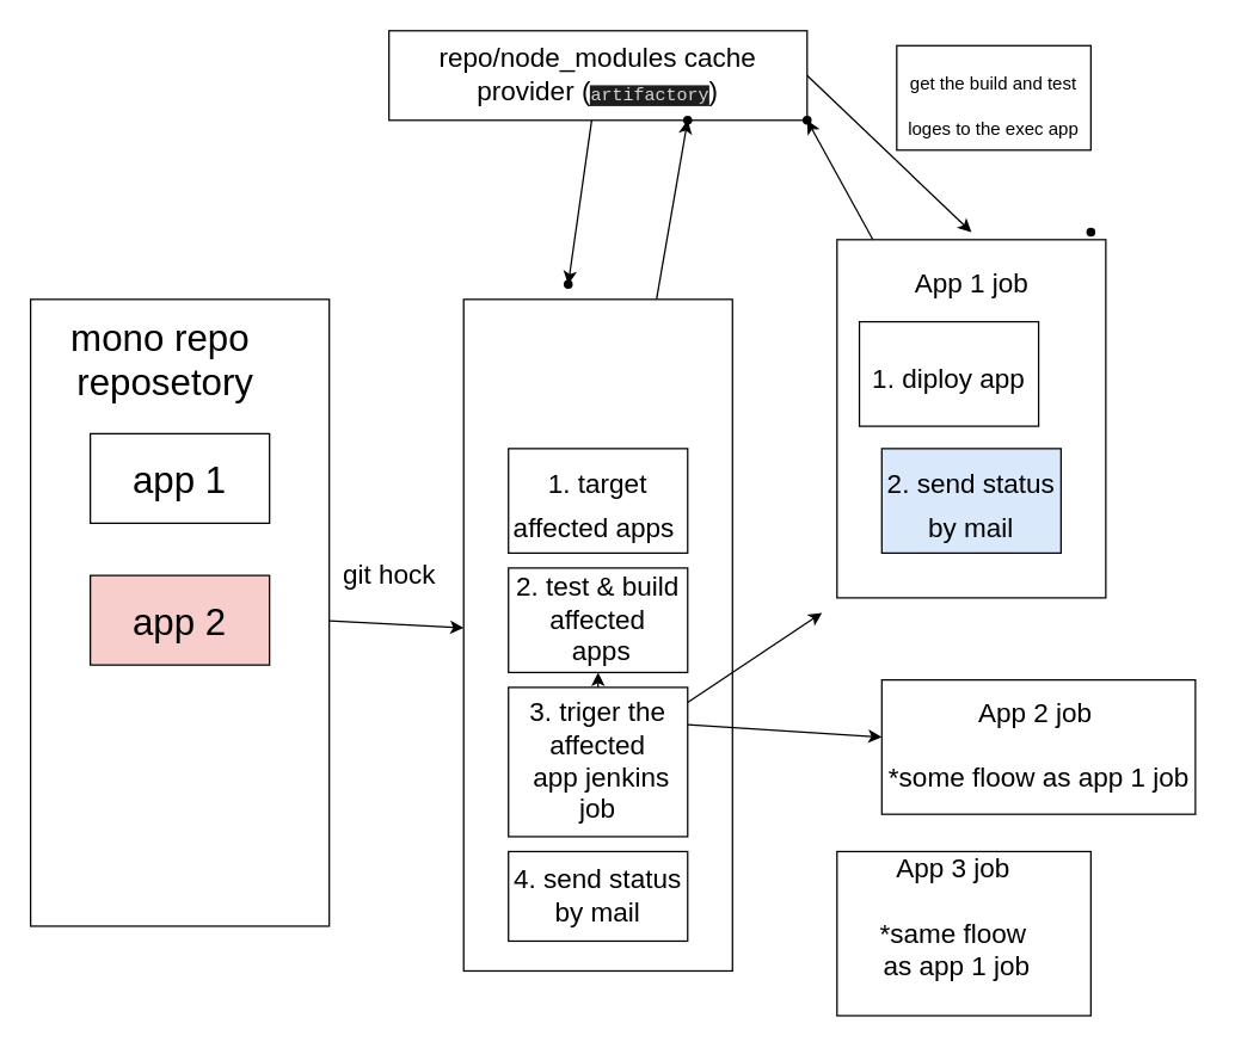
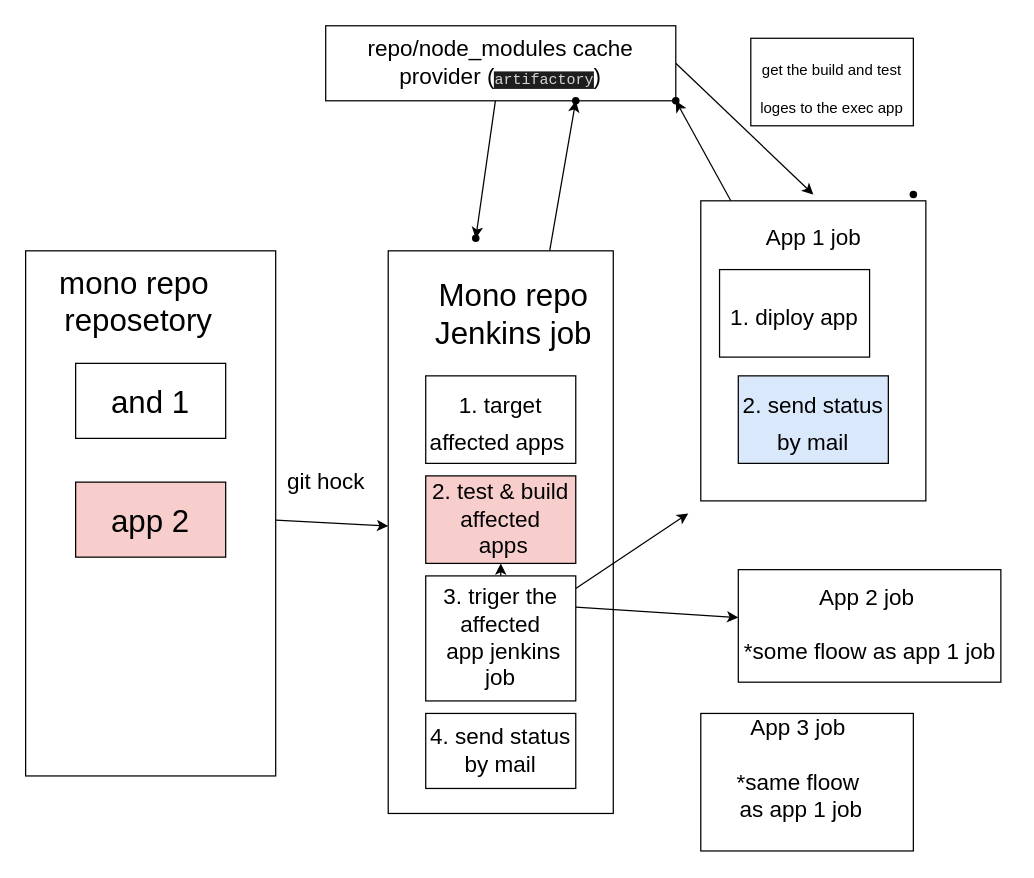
  <mxCell id="0" />
  <mxCell id="1" parent="0" />
  <mxCell id="2" value="" style="edgeStyle=none;html=1;fontSize=18;" edge="1" parent="1" source="3" target="8"><mxGeometry relative="1" as="geometry" /></mxCell>
  <mxCell id="3" value="" style="whiteSpace=wrap;html=1;" vertex="1" parent="1"><mxGeometry x="20" y="200" width="200" height="420" as="geometry" /></mxCell>
- <mxCell id="4" value="app 1" style="whiteSpace=wrap;html=1;fontSize=25;" vertex="1" parent="1"><mxGeometry x="60" y="290" width="120" height="60" as="geometry" /></mxCell>
+ <mxCell id="4" value="and 1" style="whiteSpace=wrap;html=1;fontSize=25;" vertex="1" parent="1"><mxGeometry x="60" y="290" width="120" height="60" as="geometry" /></mxCell>
  <mxCell id="5" value="&lt;span&gt;mono repo&amp;nbsp;&lt;br&gt;reposetory&lt;br&gt;&lt;/span&gt;" style="text;html=1;resizable=0;autosize=1;align=center;verticalAlign=middle;points=[];fillColor=none;strokeColor=none;rounded=0;fontSize=25;" vertex="1" parent="1"><mxGeometry x="40" y="205" width="140" height="70" as="geometry" /></mxCell>
  <mxCell id="6" value="app 2" style="whiteSpace=wrap;html=1;fontSize=25;fillColor=#f8cecc;" vertex="1" parent="1"><mxGeometry x="60" y="385" width="120" height="60" as="geometry" /></mxCell>
  <mxCell id="7" value="" style="edgeStyle=none;html=1;fontSize=18;" edge="1" parent="1" source="8" target="22"><mxGeometry relative="1" as="geometry" /></mxCell>
  <mxCell id="8" value="" style="whiteSpace=wrap;html=1;fontSize=25;" vertex="1" parent="1"><mxGeometry x="310" y="200" width="180" height="450" as="geometry" /></mxCell>
+ <mxCell id="9" value="Mono repo&lt;br&gt;Jenkins job" style="text;html=1;resizable=0;autosize=1;align=center;verticalAlign=middle;points=[];fillColor=none;strokeColor=none;rounded=0;fontSize=25;" vertex="1" parent="1"><mxGeometry x="340" y="215" width="140" height="70" as="geometry" /></mxCell>
  <mxCell id="10" value="&lt;font style=&quot;font-size: 18px&quot;&gt;1. target affected apps&amp;nbsp;&lt;/font&gt;" style="whiteSpace=wrap;html=1;fontSize=25;" vertex="1" parent="1"><mxGeometry x="340" y="300" width="120" height="70" as="geometry" /></mxCell>
  <mxCell id="11" value="" style="edgeStyle=none;html=1;fontSize=18;" edge="1" parent="1" source="14" target="20"><mxGeometry relative="1" as="geometry" /></mxCell>
  <mxCell id="12" value="" style="edgeStyle=none;html=1;fontSize=18;exitX=1;exitY=0.25;exitDx=0;exitDy=0;" edge="1" parent="1" source="14" target="28"><mxGeometry relative="1" as="geometry" /></mxCell>
  <mxCell id="13" value="" style="edgeStyle=none;html=1;fontSize=18;" edge="1" parent="1" source="14"><mxGeometry relative="1" as="geometry"><mxPoint x="550" y="410" as="targetPoint" /></mxGeometry></mxCell>
  <mxCell id="14" value="3. triger the affected&lt;br&gt;&amp;nbsp;app jenkins job" style="whiteSpace=wrap;html=1;fontSize=18;" vertex="1" parent="1"><mxGeometry x="340" y="460" width="120" height="100" as="geometry" /></mxCell>
  <mxCell id="15" value="4. send status by mail" style="whiteSpace=wrap;html=1;fontSize=18;" vertex="1" parent="1"><mxGeometry x="340" y="570" width="120" height="60" as="geometry" /></mxCell>
  <mxCell id="16" value="git hock" style="text;html=1;resizable=0;autosize=1;align=center;verticalAlign=middle;points=[];fillColor=none;strokeColor=none;rounded=0;fontSize=18;" vertex="1" parent="1"><mxGeometry x="220" y="370" width="80" height="30" as="geometry" /></mxCell>
  <mxCell id="17" value="" style="edgeStyle=none;html=1;fontSize=18;" edge="1" parent="1" source="19" target="21"><mxGeometry relative="1" as="geometry" /></mxCell>
  <mxCell id="18" value="" style="edgeStyle=none;html=1;fontSize=25;exitX=1;exitY=0.5;exitDx=0;exitDy=0;" edge="1" parent="1" source="19"><mxGeometry relative="1" as="geometry"><mxPoint x="650" y="155" as="targetPoint" /></mxGeometry></mxCell>
  <mxCell id="19" value="repo/node_modules cache provider (&lt;span style=&quot;background-color: rgb(30 , 30 , 30) ; color: rgb(212 , 212 , 212) ; font-family: &amp;#34;menlo&amp;#34; , &amp;#34;monaco&amp;#34; , &amp;#34;courier new&amp;#34; , monospace ; font-size: 12px&quot;&gt;artifactory&lt;/span&gt;&lt;span&gt;)&lt;/span&gt;" style="whiteSpace=wrap;html=1;fontSize=18;" vertex="1" parent="1"><mxGeometry x="260" y="20" width="280" height="60" as="geometry" /></mxCell>
- <mxCell id="20" value="2. test &amp;amp; build affected&lt;br&gt;&amp;nbsp;apps" style="whiteSpace=wrap;html=1;fontSize=18;" vertex="1" parent="1"><mxGeometry x="340" y="380" width="120" height="70" as="geometry" /></mxCell>
+ <mxCell id="20" value="2. test &amp;amp; build affected&lt;br&gt;&amp;nbsp;apps" style="whiteSpace=wrap;html=1;fontSize=18;fillColor=#f8cecc;" vertex="1" parent="1"><mxGeometry x="340" y="380" width="120" height="70" as="geometry" /></mxCell>
  <mxCell id="21" value="" style="shape=waypoint;sketch=0;size=6;pointerEvents=1;points=[];fillColor=default;resizable=0;rotatable=0;perimeter=centerPerimeter;snapToPoint=1;fontSize=18;" vertex="1" parent="1"><mxGeometry x="360" y="170" width="40" height="40" as="geometry" /></mxCell>
  <mxCell id="22" value="" style="shape=waypoint;sketch=0;size=6;pointerEvents=1;points=[];fillColor=default;resizable=0;rotatable=0;perimeter=centerPerimeter;snapToPoint=1;fontSize=25;" vertex="1" parent="1"><mxGeometry x="440" y="60" width="40" height="40" as="geometry" /></mxCell>
  <mxCell id="23" value="" style="edgeStyle=none;html=1;fontSize=25;" edge="1" parent="1" source="24" target="33"><mxGeometry relative="1" as="geometry" /></mxCell>
  <mxCell id="24" value="&lt;span style=&quot;color: rgba(0 , 0 , 0 , 0) ; font-family: monospace ; font-size: 0px&quot;&gt;%3CmxGraphModel%3E%3Croot%3E%3CmxCell%20id%3D%220%22%2F%3E%3CmxCell%20id%3D%221%22%20parent%3D%220%22%2F%3E%3CmxCell%20id%3D%222%22%20value%3D%22%26lt%3Bfont%20style%3D%26quot%3Bfont-size%3A%2018px%26quot%3B%26gt%3B1.%20target%20affected%20apps%26amp%3Bnbsp%3B%26lt%3B%2Ffont%26gt%3B%22%20style%3D%22whiteSpace%3Dwrap%3Bhtml%3D1%3BfontSize%3D25%3B%22%20vertex%3D%221%22%20parent%3D%221%22%3E%3CmxGeometry%20x%3D%22380%22%20y%3D%22200%22%20width%3D%22120%22%20height%3D%2270%22%20as%3D%22geometry%22%2F%3E%3C%2FmxCell%3E%3C%2Froot%3E%3C%2FmxGraphModel%3E&lt;/span&gt;" style="whiteSpace=wrap;html=1;fontSize=25;" vertex="1" parent="1"><mxGeometry x="560" y="160" width="180" height="240" as="geometry" /></mxCell>
  <mxCell id="25" value="App 1 job" style="text;html=1;resizable=0;autosize=1;align=center;verticalAlign=middle;points=[];fillColor=none;strokeColor=none;rounded=0;fontSize=18;" vertex="1" parent="1"><mxGeometry x="605" y="175" width="90" height="30" as="geometry" /></mxCell>
  <mxCell id="26" value="&lt;font style=&quot;font-size: 18px&quot;&gt;1. diploy app&lt;/font&gt;" style="whiteSpace=wrap;html=1;fontSize=25;" vertex="1" parent="1"><mxGeometry x="575" y="215" width="120" height="70" as="geometry" /></mxCell>
  <mxCell id="27" value="&lt;span style=&quot;font-size: 18px&quot;&gt;2. send status by mail&lt;/span&gt;" style="whiteSpace=wrap;html=1;fontSize=25;fillColor=#dae8fc;" vertex="1" parent="1"><mxGeometry x="590" y="300" width="120" height="70" as="geometry" /></mxCell>
  <mxCell id="28" value="&lt;span style=&quot;color: rgba(0 , 0 , 0 , 0) ; font-family: monospace ; font-size: 0px&quot;&gt;%3CmxGraphModel%3E%3Croot%3E%3CmxCell%20id%3D%220%22%2F%3E%3CmxCell%20id%3D%221%22%20parent%3D%220%22%2F%3E%3CmxCell%20id%3D%222%22%20value%3D%22%26lt%3Bfont%20style%3D%26quot%3Bfont-size%3A%2018px%26quot%3B%26gt%3B1.%20target%20affected%20apps%26amp%3Bnbsp%3B%26lt%3B%2Ffont%26gt%3B%22%20style%3D%22whiteSpace%3Dwrap%3Bhtml%3D1%3BfontSize%3D25%3B%22%20vertex%3D%221%22%20parent%3D%221%22%3E%3CmxGeometry%20x%3D%22380%22%20y%3D%22200%22%20width%3D%22120%22%20height%3D%2270%22%20as%3D%22geometry%22%2F%3E%3C%2FmxCell%3E%3C%2Froot%3E%3C%2FmxGraphModel%3E&lt;/span&gt;" style="whiteSpace=wrap;html=1;fontSize=25;" vertex="1" parent="1"><mxGeometry x="590" y="455" width="210" height="90" as="geometry" /></mxCell>
  <mxCell id="29" value="App 2 job&amp;nbsp;&lt;br&gt;&lt;br&gt;*some floow as app 1 job" style="text;html=1;resizable=0;autosize=1;align=center;verticalAlign=middle;points=[];fillColor=none;strokeColor=none;rounded=0;fontSize=18;" vertex="1" parent="1"><mxGeometry x="585" y="465" width="220" height="70" as="geometry" /></mxCell>
  <mxCell id="30" value="&lt;span style=&quot;color: rgba(0 , 0 , 0 , 0) ; font-family: monospace ; font-size: 0px&quot;&gt;%3CmxGraphModel%3E%3Croot%3E%3CmxCell%20id%3D%220%22%2F%3E%3CmxCell%20id%3D%221%22%20parent%3D%220%22%2F%3E%3CmxCell%20id%3D%222%22%20value%3D%22%26lt%3Bfont%20style%3D%26quot%3Bfont-size%3A%2018px%26quot%3B%26gt%3B1.%20target%20affected%20apps%26amp%3Bnbsp%3B%26lt%3B%2Ffont%26gt%3B%22%20style%3D%22whiteSpace%3Dwrap%3Bhtml%3D1%3BfontSize%3D25%3B%22%20vertex%3D%221%22%20parent%3D%221%22%3E%3CmxGeometry%20x%3D%22380%22%20y%3D%22200%22%20width%3D%22120%22%20height%3D%2270%22%20as%3D%22geometry%22%2F%3E%3C%2FmxCell%3E%3C%2Froot%3E%3C%2FmxGraphModel%3E&lt;/span&gt;" style="whiteSpace=wrap;html=1;fontSize=25;" vertex="1" parent="1"><mxGeometry x="560" y="570" width="170" height="110" as="geometry" /></mxCell>
  <mxCell id="31" value="App 3 job&amp;nbsp;&lt;br&gt;&lt;br&gt;*same&amp;nbsp;floow&amp;nbsp;&lt;br&gt;as app 1 job" style="text;html=1;resizable=0;autosize=1;align=center;verticalAlign=middle;points=[];fillColor=none;strokeColor=none;rounded=0;fontSize=18;" vertex="1" parent="1"><mxGeometry x="580" y="570" width="120" height="90" as="geometry" /></mxCell>
  <mxCell id="32" value="" style="shape=waypoint;sketch=0;size=6;pointerEvents=1;points=[];fillColor=default;resizable=0;rotatable=0;perimeter=centerPerimeter;snapToPoint=1;fontSize=18;" vertex="1" parent="1"><mxGeometry x="710" y="135" width="40" height="40" as="geometry" /></mxCell>
  <mxCell id="33" value="" style="shape=waypoint;sketch=0;size=6;pointerEvents=1;points=[];fillColor=default;resizable=0;rotatable=0;perimeter=centerPerimeter;snapToPoint=1;fontSize=25;" vertex="1" parent="1"><mxGeometry x="520" y="60" width="40" height="40" as="geometry" /></mxCell>
  <mxCell id="34" value="&lt;font style=&quot;font-size: 12px&quot;&gt;get the build and test loges to the exec app&lt;/font&gt;" style="whiteSpace=wrap;html=1;fontSize=25;" vertex="1" parent="1"><mxGeometry x="600" y="30" width="130" height="70" as="geometry" /></mxCell>
